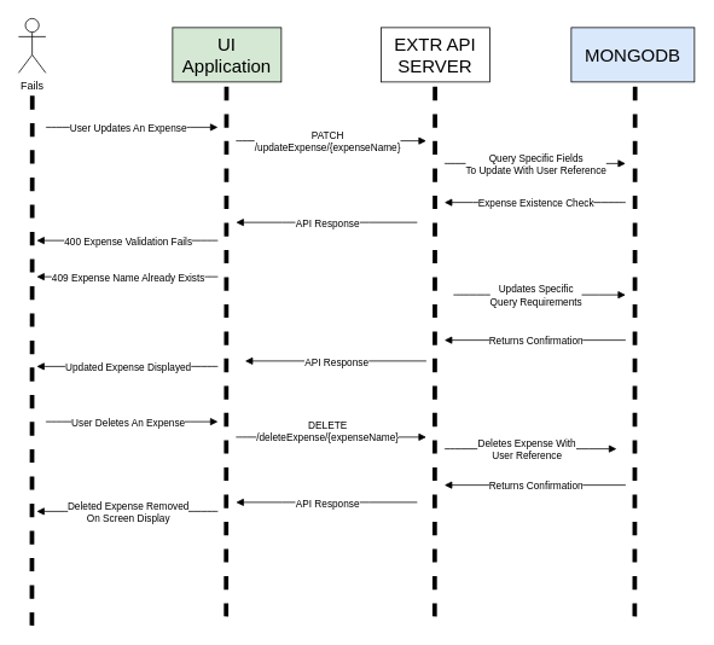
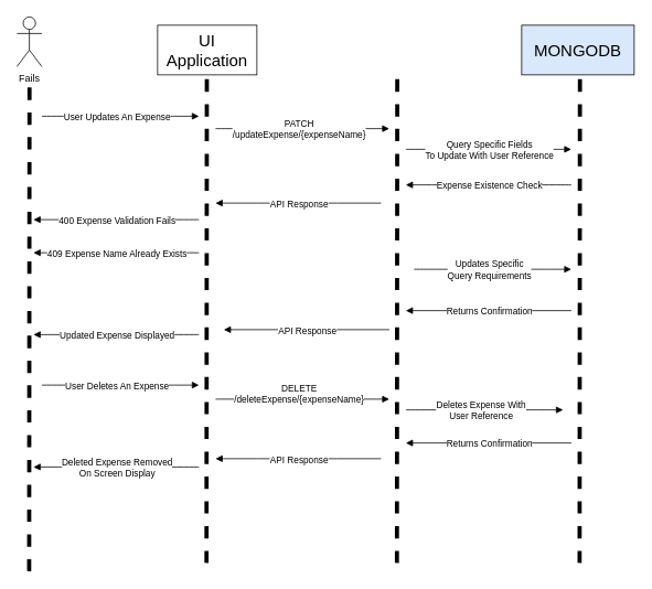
  <mxCell id="0" />
  <mxCell id="1" parent="0" />
  <mxCell id="2" value="" style="group" parent="1" vertex="1" connectable="0"><mxGeometry x="20" y="20" width="30" height="670" as="geometry" /></mxCell>
  <mxCell id="3" value="" style="endArrow=none;dashed=1;html=1;rounded=0;fontSize=12;startSize=8;endSize=8;curved=1;strokeWidth=5;" parent="2" edge="1"><mxGeometry width="50" height="50" relative="1" as="geometry"><mxPoint x="14.74" y="670" as="sourcePoint" /><mxPoint x="15.15" y="80" as="targetPoint" /></mxGeometry></mxCell>
  <mxCell id="4" value="Fails" style="shape=umlActor;verticalLabelPosition=bottom;verticalAlign=top;html=1;outlineConnect=0;" parent="2" vertex="1"><mxGeometry width="30" height="60" as="geometry" /></mxCell>
  <mxCell id="5" value="" style="edgeStyle=none;orthogonalLoop=1;jettySize=auto;html=1;rounded=0;endArrow=block;sourcePerimeterSpacing=8;targetPerimeterSpacing=8;curved=1;endFill=1;" parent="1" edge="1"><mxGeometry width="140" relative="1" as="geometry"><mxPoint x="50" y="140" as="sourcePoint" /><mxPoint x="240" y="140" as="targetPoint" /><Array as="points" /></mxGeometry></mxCell>
  <mxCell id="6" value="User Updates An Expense" style="edgeLabel;html=1;align=center;verticalAlign=middle;resizable=0;points=[];" parent="5" vertex="1" connectable="0"><mxGeometry x="-0.123" relative="1" as="geometry"><mxPoint x="7" as="offset" /></mxGeometry></mxCell>
  <mxCell id="7" value="" style="edgeStyle=none;orthogonalLoop=1;jettySize=auto;html=1;rounded=0;endArrow=block;sourcePerimeterSpacing=8;targetPerimeterSpacing=8;curved=1;endFill=1;" parent="1" edge="1"><mxGeometry width="140" relative="1" as="geometry"><mxPoint x="260" y="155" as="sourcePoint" /><mxPoint x="470" y="155" as="targetPoint" /><Array as="points" /></mxGeometry></mxCell>
  <mxCell id="8" value="PATCH &lt;br&gt;/updateExpense/{expenseName}" style="edgeLabel;html=1;align=center;verticalAlign=middle;resizable=0;points=[];" parent="7" vertex="1" connectable="0"><mxGeometry x="-0.123" relative="1" as="geometry"><mxPoint x="8" as="offset" /></mxGeometry></mxCell>
  <mxCell id="9" value="" style="edgeStyle=none;orthogonalLoop=1;jettySize=auto;html=1;rounded=0;endArrow=block;sourcePerimeterSpacing=8;targetPerimeterSpacing=8;curved=1;endFill=1;" parent="1" edge="1"><mxGeometry width="140" relative="1" as="geometry"><mxPoint x="490" y="180" as="sourcePoint" /><mxPoint x="690" y="180" as="targetPoint" /><Array as="points" /></mxGeometry></mxCell>
  <mxCell id="10" value="Query Specific Fields&lt;br&gt;To Update With User Reference" style="edgeLabel;html=1;align=center;verticalAlign=middle;resizable=0;points=[];" parent="9" vertex="1" connectable="0"><mxGeometry x="-0.123" relative="1" as="geometry"><mxPoint x="12" as="offset" /></mxGeometry></mxCell>
  <mxCell id="11" value="" style="edgeStyle=none;orthogonalLoop=1;jettySize=auto;html=1;rounded=0;endArrow=block;endFill=1;sourcePerimeterSpacing=8;targetPerimeterSpacing=8;curved=1;" parent="1" edge="1"><mxGeometry width="140" relative="1" as="geometry"><mxPoint x="690" y="223" as="sourcePoint" /><mxPoint x="490" y="223" as="targetPoint" /><Array as="points" /></mxGeometry></mxCell>
  <mxCell id="12" value="Expense Existence Check" style="edgeLabel;html=1;align=center;verticalAlign=middle;resizable=0;points=[];" parent="11" vertex="1" connectable="0"><mxGeometry x="0.127" relative="1" as="geometry"><mxPoint x="13" as="offset" /></mxGeometry></mxCell>
  <mxCell id="13" value="" style="edgeStyle=none;orthogonalLoop=1;jettySize=auto;html=1;rounded=0;endArrow=block;endFill=1;sourcePerimeterSpacing=8;targetPerimeterSpacing=8;curved=1;" parent="1" edge="1"><mxGeometry width="140" relative="1" as="geometry"><mxPoint x="240" y="305" as="sourcePoint" /><mxPoint x="40" y="305" as="targetPoint" /><Array as="points" /></mxGeometry></mxCell>
  <mxCell id="14" value="409 Expense Name Already Exists" style="edgeLabel;html=1;align=center;verticalAlign=middle;resizable=0;points=[];" parent="13" vertex="1" connectable="0"><mxGeometry x="0.127" relative="1" as="geometry"><mxPoint x="13" as="offset" /></mxGeometry></mxCell>
  <mxCell id="15" value="" style="edgeStyle=none;orthogonalLoop=1;jettySize=auto;html=1;rounded=0;endArrow=block;sourcePerimeterSpacing=8;targetPerimeterSpacing=8;curved=1;endFill=1;" parent="1" edge="1"><mxGeometry width="140" relative="1" as="geometry"><mxPoint x="500" y="325" as="sourcePoint" /><mxPoint x="690" y="325" as="targetPoint" /><Array as="points" /></mxGeometry></mxCell>
  <mxCell id="16" value="Updates Specific&lt;br&gt;Query Requirements" style="edgeLabel;html=1;align=center;verticalAlign=middle;resizable=0;points=[];" parent="15" vertex="1" connectable="0"><mxGeometry x="-0.123" relative="1" as="geometry"><mxPoint x="7" as="offset" /></mxGeometry></mxCell>
  <mxCell id="17" value="" style="edgeStyle=none;orthogonalLoop=1;jettySize=auto;html=1;rounded=0;endArrow=block;endFill=1;sourcePerimeterSpacing=8;targetPerimeterSpacing=8;curved=1;" parent="1" edge="1"><mxGeometry width="140" relative="1" as="geometry"><mxPoint x="240" y="404" as="sourcePoint" /><mxPoint x="40" y="404" as="targetPoint" /><Array as="points" /></mxGeometry></mxCell>
  <mxCell id="18" value="Updated Expense Displayed" style="edgeLabel;html=1;align=center;verticalAlign=middle;resizable=0;points=[];" parent="17" vertex="1" connectable="0"><mxGeometry x="0.127" relative="1" as="geometry"><mxPoint x="13" as="offset" /></mxGeometry></mxCell>
  <mxCell id="19" value="" style="group" parent="1" vertex="1" connectable="0"><mxGeometry x="270" y="195" width="190" height="50" as="geometry" /></mxCell>
  <mxCell id="20" value="" style="edgeStyle=none;orthogonalLoop=1;jettySize=auto;html=1;rounded=0;endArrow=block;endFill=1;sourcePerimeterSpacing=8;targetPerimeterSpacing=8;curved=1;" parent="19" edge="1"><mxGeometry width="140" relative="1" as="geometry"><mxPoint x="190" y="50.0" as="sourcePoint" /><mxPoint x="-10" y="50.0" as="targetPoint" /><Array as="points"><mxPoint x="80" y="50" /></Array></mxGeometry></mxCell>
  <mxCell id="21" value="API Response" style="edgeLabel;html=1;align=center;verticalAlign=middle;resizable=0;points=[];" parent="20" vertex="1" connectable="0"><mxGeometry x="-0.062" y="1" relative="1" as="geometry"><mxPoint x="-6" as="offset" /></mxGeometry></mxCell>
  <mxCell id="22" value="" style="edgeStyle=none;orthogonalLoop=1;jettySize=auto;html=1;rounded=0;endArrow=block;endFill=1;sourcePerimeterSpacing=8;targetPerimeterSpacing=8;curved=1;" parent="1" edge="1"><mxGeometry width="140" relative="1" as="geometry"><mxPoint x="240" y="265" as="sourcePoint" /><mxPoint x="40" y="265" as="targetPoint" /><Array as="points" /></mxGeometry></mxCell>
  <mxCell id="23" value="400 Expense Validation Fails" style="edgeLabel;html=1;align=center;verticalAlign=middle;resizable=0;points=[];" parent="22" vertex="1" connectable="0"><mxGeometry x="0.127" relative="1" as="geometry"><mxPoint x="13" as="offset" /></mxGeometry></mxCell>
  <mxCell id="24" value="" style="group" parent="1" vertex="1" connectable="0"><mxGeometry x="270" y="504" width="190" height="50" as="geometry" /></mxCell>
  <mxCell id="25" value="" style="edgeStyle=none;orthogonalLoop=1;jettySize=auto;html=1;rounded=0;endArrow=block;endFill=1;sourcePerimeterSpacing=8;targetPerimeterSpacing=8;curved=1;" parent="24" edge="1"><mxGeometry width="140" relative="1" as="geometry"><mxPoint x="190" y="50.0" as="sourcePoint" /><mxPoint x="-10" y="50.0" as="targetPoint" /><Array as="points"><mxPoint x="80" y="50" /></Array></mxGeometry></mxCell>
  <mxCell id="26" value="API Response" style="edgeLabel;html=1;align=center;verticalAlign=middle;resizable=0;points=[];" parent="25" vertex="1" connectable="0"><mxGeometry x="-0.062" y="1" relative="1" as="geometry"><mxPoint x="-6" as="offset" /></mxGeometry></mxCell>
  <mxCell id="27" value="" style="edgeStyle=none;orthogonalLoop=1;jettySize=auto;html=1;rounded=0;endArrow=block;endFill=1;sourcePerimeterSpacing=8;targetPerimeterSpacing=8;curved=1;" parent="1" edge="1"><mxGeometry width="140" relative="1" as="geometry"><mxPoint x="690" y="375" as="sourcePoint" /><mxPoint x="490" y="375" as="targetPoint" /><Array as="points"><mxPoint x="590" y="375" /></Array></mxGeometry></mxCell>
  <mxCell id="28" value="Returns Confirmation" style="edgeLabel;html=1;align=center;verticalAlign=middle;resizable=0;points=[];" parent="27" vertex="1" connectable="0"><mxGeometry x="0.127" relative="1" as="geometry"><mxPoint x="13" as="offset" /></mxGeometry></mxCell>
  <mxCell id="29" value="" style="edgeStyle=none;orthogonalLoop=1;jettySize=auto;html=1;rounded=0;endArrow=block;sourcePerimeterSpacing=8;targetPerimeterSpacing=8;curved=1;endFill=1;" parent="1" edge="1"><mxGeometry width="140" relative="1" as="geometry"><mxPoint x="50" y="465" as="sourcePoint" /><mxPoint x="240" y="465" as="targetPoint" /><Array as="points" /></mxGeometry></mxCell>
  <mxCell id="30" value="User Deletes An Expense" style="edgeLabel;html=1;align=center;verticalAlign=middle;resizable=0;points=[];" parent="29" vertex="1" connectable="0"><mxGeometry x="-0.123" relative="1" as="geometry"><mxPoint x="7" as="offset" /></mxGeometry></mxCell>
  <mxCell id="31" value="" style="edgeStyle=none;orthogonalLoop=1;jettySize=auto;html=1;rounded=0;endArrow=block;sourcePerimeterSpacing=8;targetPerimeterSpacing=8;curved=1;endFill=1;" parent="1" edge="1"><mxGeometry width="140" relative="1" as="geometry"><mxPoint x="260" y="482" as="sourcePoint" /><mxPoint x="470" y="482" as="targetPoint" /><Array as="points" /></mxGeometry></mxCell>
  <mxCell id="32" value="DELETE&lt;br&gt;/deleteExpense/{expenseName}" style="edgeLabel;html=1;align=center;verticalAlign=middle;resizable=0;points=[];" parent="31" vertex="1" connectable="0"><mxGeometry x="-0.123" relative="1" as="geometry"><mxPoint x="8" y="-7" as="offset" /></mxGeometry></mxCell>
  <mxCell id="33" value="" style="edgeStyle=none;orthogonalLoop=1;jettySize=auto;html=1;rounded=0;endArrow=block;sourcePerimeterSpacing=8;targetPerimeterSpacing=8;curved=1;endFill=1;" parent="1" edge="1"><mxGeometry width="140" relative="1" as="geometry"><mxPoint x="490" y="495" as="sourcePoint" /><mxPoint x="680" y="495" as="targetPoint" /><Array as="points" /></mxGeometry></mxCell>
  <mxCell id="34" value="Deletes Expense With&lt;br&gt;User Reference" style="edgeLabel;html=1;align=center;verticalAlign=middle;resizable=0;points=[];" parent="33" vertex="1" connectable="0"><mxGeometry x="-0.123" relative="1" as="geometry"><mxPoint x="7" as="offset" /></mxGeometry></mxCell>
  <mxCell id="35" value="" style="edgeStyle=none;orthogonalLoop=1;jettySize=auto;html=1;rounded=0;endArrow=block;endFill=1;sourcePerimeterSpacing=8;targetPerimeterSpacing=8;curved=1;" parent="1" edge="1"><mxGeometry width="140" relative="1" as="geometry"><mxPoint x="690" y="535" as="sourcePoint" /><mxPoint x="490" y="535" as="targetPoint" /><Array as="points"><mxPoint x="590" y="535" /></Array></mxGeometry></mxCell>
  <mxCell id="36" value="Returns Confirmation" style="edgeLabel;html=1;align=center;verticalAlign=middle;resizable=0;points=[];" parent="35" vertex="1" connectable="0"><mxGeometry x="0.127" relative="1" as="geometry"><mxPoint x="13" as="offset" /></mxGeometry></mxCell>
  <mxCell id="37" value="" style="group" parent="1" vertex="1" connectable="0"><mxGeometry x="280" y="348" width="190" height="50" as="geometry" /></mxCell>
  <mxCell id="38" value="" style="edgeStyle=none;orthogonalLoop=1;jettySize=auto;html=1;rounded=0;endArrow=block;endFill=1;sourcePerimeterSpacing=8;targetPerimeterSpacing=8;curved=1;" parent="37" edge="1"><mxGeometry width="140" relative="1" as="geometry"><mxPoint x="190" y="50.0" as="sourcePoint" /><mxPoint x="-10" y="50.0" as="targetPoint" /><Array as="points"><mxPoint x="80" y="50" /></Array></mxGeometry></mxCell>
  <mxCell id="39" value="API Response" style="edgeLabel;html=1;align=center;verticalAlign=middle;resizable=0;points=[];" parent="38" vertex="1" connectable="0"><mxGeometry x="-0.062" y="1" relative="1" as="geometry"><mxPoint x="-6" as="offset" /></mxGeometry></mxCell>
  <mxCell id="40" value="" style="edgeStyle=none;orthogonalLoop=1;jettySize=auto;html=1;rounded=0;endArrow=block;endFill=1;sourcePerimeterSpacing=8;targetPerimeterSpacing=8;curved=1;" parent="1" edge="1"><mxGeometry width="140" relative="1" as="geometry"><mxPoint x="240" y="564" as="sourcePoint" /><mxPoint x="40" y="564" as="targetPoint" /><Array as="points" /></mxGeometry></mxCell>
  <mxCell id="41" value="Deleted Expense Removed&lt;br&gt;On Screen Display" style="edgeLabel;html=1;align=center;verticalAlign=middle;resizable=0;points=[];" parent="40" vertex="1" connectable="0"><mxGeometry x="0.127" relative="1" as="geometry"><mxPoint x="13" as="offset" /></mxGeometry></mxCell>
  <mxCell id="42" value="" style="group" vertex="1" connectable="0" parent="1"><mxGeometry x="190" y="30" width="120" height="650" as="geometry" /></mxCell>
- <mxCell id="43" value="&lt;span style=&quot;font-size: 20px;&quot;&gt;UI Application&lt;/span&gt;" style="rounded=0;whiteSpace=wrap;html=1;fillColor=#d5e8d4;" parent="42" vertex="1"><mxGeometry width="120" height="60" as="geometry" /></mxCell>
+ <mxCell id="43" value="&lt;span style=&quot;font-size: 20px;&quot;&gt;UI Application&lt;/span&gt;" style="rounded=0;whiteSpace=wrap;html=1;" parent="42" vertex="1"><mxGeometry width="120" height="60" as="geometry" /></mxCell>
  <mxCell id="44" value="" style="endArrow=none;dashed=1;html=1;rounded=0;fontSize=12;startSize=8;endSize=8;curved=1;strokeWidth=5;" parent="42" edge="1"><mxGeometry width="50" height="50" relative="1" as="geometry"><mxPoint x="59.09" y="650" as="sourcePoint" /><mxPoint x="59.5" y="60" as="targetPoint" /></mxGeometry></mxCell>
  <mxCell id="45" value="" style="group" vertex="1" connectable="0" parent="1"><mxGeometry x="420" y="30" width="120" height="650.0" as="geometry" /></mxCell>
- <mxCell id="46" value="&lt;span style=&quot;font-size: 20px;&quot;&gt;EXTR API SERVER&lt;/span&gt;" style="rounded=0;whiteSpace=wrap;html=1;" parent="45" vertex="1"><mxGeometry width="120" height="60" as="geometry" /></mxCell>
  <mxCell id="47" value="" style="endArrow=none;dashed=1;html=1;rounded=0;fontSize=12;startSize=8;endSize=8;curved=1;strokeWidth=5;" parent="45" edge="1"><mxGeometry width="50" height="50" relative="1" as="geometry"><mxPoint x="59.23" y="650.0" as="sourcePoint" /><mxPoint x="59.64" y="60" as="targetPoint" /></mxGeometry></mxCell>
  <mxCell id="48" value="" style="group" vertex="1" connectable="0" parent="1"><mxGeometry x="630" y="30" width="136" height="650.0" as="geometry" /></mxCell>
  <mxCell id="49" value="&lt;span style=&quot;font-size: 20px;&quot;&gt;MONGODB&lt;/span&gt;" style="rounded=0;whiteSpace=wrap;html=1;fillColor=#dae8fc;" parent="48" vertex="1"><mxGeometry width="136" height="60" as="geometry" /></mxCell>
  <mxCell id="50" value="" style="endArrow=none;dashed=1;html=1;rounded=0;fontSize=12;startSize=8;endSize=8;curved=1;strokeWidth=5;" parent="48" edge="1"><mxGeometry width="50" height="50" relative="1" as="geometry"><mxPoint x="70" y="650.0" as="sourcePoint" /><mxPoint x="70.41" y="60" as="targetPoint" /></mxGeometry></mxCell>
